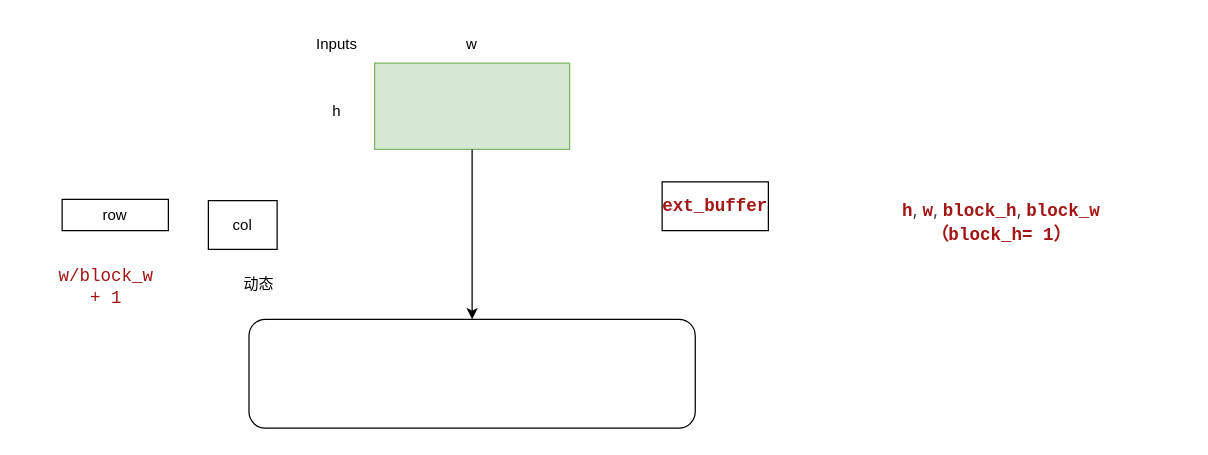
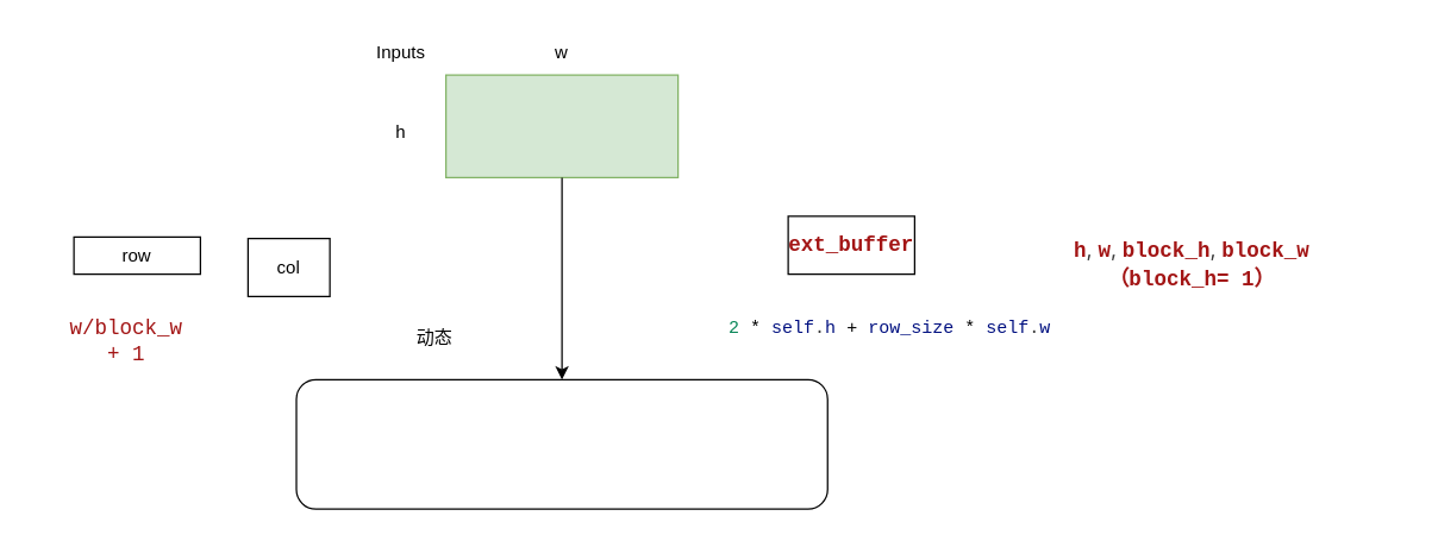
  <mxCell id="0" />
  <mxCell id="1" parent="0" />
  <mxCell id="2" value="" style="rounded=0;whiteSpace=wrap;html=1;fillColor=#d5e8d4;strokeColor=#82b366;" vertex="1" parent="1"><mxGeometry x="299" y="50" width="156" height="69" as="geometry" /></mxCell>
  <mxCell id="3" value="h" style="text;html=1;align=center;verticalAlign=middle;whiteSpace=wrap;rounded=0;" vertex="1" parent="1"><mxGeometry x="239" y="74" width="60" height="30" as="geometry" /></mxCell>
  <mxCell id="4" value="w" style="text;html=1;align=center;verticalAlign=middle;whiteSpace=wrap;rounded=0;" vertex="1" parent="1"><mxGeometry x="347" y="20" width="60" height="30" as="geometry" /></mxCell>
  <mxCell id="5" value="" style="rounded=1;whiteSpace=wrap;html=1;" vertex="1" parent="1"><mxGeometry x="198.5" y="255" width="357" height="87" as="geometry" /></mxCell>
  <mxCell id="6" value="Inputs" style="text;html=1;align=center;verticalAlign=middle;whiteSpace=wrap;rounded=0;" vertex="1" parent="1"><mxGeometry x="239" y="20" width="60" height="30" as="geometry" /></mxCell>
  <mxCell id="7" value="row" style="rounded=0;whiteSpace=wrap;html=1;" vertex="1" parent="1"><mxGeometry x="49" y="159" width="85" height="25" as="geometry" /></mxCell>
  <mxCell id="8" value="&lt;div&gt;&lt;span style=&quot;color: light-dark(rgb(163, 21, 21), rgb(255, 167, 167)); font-family: Menlo, Monaco, &amp;quot;Courier New&amp;quot;, monospace; font-size: 14px; text-wrap-mode: wrap; background-color: transparent;&quot;&gt;w/block_w + 1&lt;/span&gt;&lt;/div&gt;" style="text;html=1;align=center;verticalAlign=middle;resizable=0;points=[];autosize=1;strokeColor=none;fillColor=none;" vertex="1" parent="1"><mxGeometry x="20" y="214" width="128" height="29" as="geometry" /></mxCell>
  <mxCell id="9" value="&lt;strong style=&quot;color: rgb(59, 59, 59); font-family: -apple-system, &amp;quot;system-ui&amp;quot;, &amp;quot;Segoe WPC&amp;quot;, &amp;quot;Segoe UI&amp;quot;, system-ui, Ubuntu, &amp;quot;Droid Sans&amp;quot;, sans-serif; font-size: 14px; text-align: left;&quot;&gt;&lt;code style=&quot;color: rgb(163, 21, 21); font-family: Menlo, Monaco, &amp;quot;Courier New&amp;quot;, monospace; font-size: 1em; line-height: 1.357em;&quot;&gt;ext_buffer&lt;/code&gt;&lt;/strong&gt;" style="rounded=0;whiteSpace=wrap;html=1;" vertex="1" parent="1"><mxGeometry x="529" y="145" width="85" height="39" as="geometry" /></mxCell>
  <mxCell id="10" value="&lt;strong style=&quot;color: rgb(59, 59, 59); font-family: -apple-system, &amp;quot;system-ui&amp;quot;, &amp;quot;Segoe WPC&amp;quot;, &amp;quot;Segoe UI&amp;quot;, system-ui, Ubuntu, &amp;quot;Droid Sans&amp;quot;, sans-serif; font-size: 14px; text-align: left; text-wrap-mode: wrap;&quot;&gt;&lt;code style=&quot;color: rgb(163, 21, 21); font-family: Menlo, Monaco, &amp;quot;Courier New&amp;quot;, monospace; font-size: 1em; line-height: 1.357em;&quot;&gt;h&lt;/code&gt;&lt;/strong&gt;&lt;span style=&quot;color: rgb(59, 59, 59); font-family: -apple-system, &amp;quot;system-ui&amp;quot;, &amp;quot;Segoe WPC&amp;quot;, &amp;quot;Segoe UI&amp;quot;, system-ui, Ubuntu, &amp;quot;Droid Sans&amp;quot;, sans-serif; font-size: 14px; text-align: left; text-wrap-mode: wrap;&quot;&gt;,&amp;nbsp;&lt;/span&gt;&lt;strong style=&quot;color: rgb(59, 59, 59); font-family: -apple-system, &amp;quot;system-ui&amp;quot;, &amp;quot;Segoe WPC&amp;quot;, &amp;quot;Segoe UI&amp;quot;, system-ui, Ubuntu, &amp;quot;Droid Sans&amp;quot;, sans-serif; font-size: 14px; text-align: left; text-wrap-mode: wrap;&quot;&gt;&lt;code style=&quot;color: rgb(163, 21, 21); font-family: Menlo, Monaco, &amp;quot;Courier New&amp;quot;, monospace; font-size: 1em; line-height: 1.357em;&quot;&gt;w&lt;/code&gt;&lt;/strong&gt;&lt;span style=&quot;color: rgb(59, 59, 59); font-family: -apple-system, &amp;quot;system-ui&amp;quot;, &amp;quot;Segoe WPC&amp;quot;, &amp;quot;Segoe UI&amp;quot;, system-ui, Ubuntu, &amp;quot;Droid Sans&amp;quot;, sans-serif; font-size: 14px; text-align: left; text-wrap-mode: wrap;&quot;&gt;,&amp;nbsp;&lt;/span&gt;&lt;strong style=&quot;color: rgb(59, 59, 59); font-family: -apple-system, &amp;quot;system-ui&amp;quot;, &amp;quot;Segoe WPC&amp;quot;, &amp;quot;Segoe UI&amp;quot;, system-ui, Ubuntu, &amp;quot;Droid Sans&amp;quot;, sans-serif; font-size: 14px; text-align: left; text-wrap-mode: wrap;&quot;&gt;&lt;code style=&quot;color: rgb(163, 21, 21); font-family: Menlo, Monaco, &amp;quot;Courier New&amp;quot;, monospace; font-size: 1em; line-height: 1.357em;&quot;&gt;block_h&lt;/code&gt;&lt;/strong&gt;&lt;span style=&quot;color: rgb(59, 59, 59); font-family: -apple-system, &amp;quot;system-ui&amp;quot;, &amp;quot;Segoe WPC&amp;quot;, &amp;quot;Segoe UI&amp;quot;, system-ui, Ubuntu, &amp;quot;Droid Sans&amp;quot;, sans-serif; font-size: 14px; text-align: left; text-wrap-mode: wrap;&quot;&gt;,&amp;nbsp;&lt;/span&gt;&lt;strong style=&quot;color: rgb(59, 59, 59); font-family: -apple-system, &amp;quot;system-ui&amp;quot;, &amp;quot;Segoe WPC&amp;quot;, &amp;quot;Segoe UI&amp;quot;, system-ui, Ubuntu, &amp;quot;Droid Sans&amp;quot;, sans-serif; font-size: 14px; text-align: left; text-wrap-mode: wrap;&quot;&gt;&lt;code style=&quot;color: rgb(163, 21, 21); font-family: Menlo, Monaco, &amp;quot;Courier New&amp;quot;, monospace; font-size: 1em; line-height: 1.357em;&quot;&gt;block_w（block_h= 1）&lt;/code&gt;&lt;/strong&gt;" style="text;html=1;align=center;verticalAlign=middle;resizable=0;points=[];autosize=1;strokeColor=none;fillColor=none;" vertex="1" parent="1"><mxGeometry x="655" y="162" width="289" height="31" as="geometry" /></mxCell>
+ <mxCell id="11" value="&lt;div style=&quot;color: rgb(59, 59, 59); background-color: rgb(255, 255, 255); font-family: Menlo, Monaco, &amp;quot;Courier New&amp;quot;, monospace; line-height: 18px; white-space-collapse: preserve;&quot;&gt;&lt;span style=&quot;color: #098658;&quot;&gt;2&lt;/span&gt; &lt;span style=&quot;color: #000000;&quot;&gt;*&lt;/span&gt; &lt;span style=&quot;color: #001080;&quot;&gt;self&lt;/span&gt;.&lt;span style=&quot;color: #001080;&quot;&gt;h&lt;/span&gt; &lt;span style=&quot;color: #000000;&quot;&gt;+&lt;/span&gt; &lt;span style=&quot;color: #001080;&quot;&gt;row_size&lt;/span&gt; &lt;span style=&quot;color: #000000;&quot;&gt;*&lt;/span&gt; &lt;span style=&quot;color: #001080;&quot;&gt;self&lt;/span&gt;.&lt;span style=&quot;color: #001080;&quot;&gt;w&lt;/span&gt;&lt;/div&gt;" style="text;html=1;align=center;verticalAlign=middle;resizable=0;points=[];autosize=1;strokeColor=none;fillColor=none;" vertex="1" parent="1"><mxGeometry x="479" y="205" width="235" height="30" as="geometry" /></mxCell>
  <mxCell id="12" value="col" style="rounded=0;whiteSpace=wrap;html=1;" vertex="1" parent="1"><mxGeometry x="166" y="160" width="55" height="39" as="geometry" /></mxCell>
- <mxCell id="13" value="动态" style="text;html=1;align=center;verticalAlign=middle;resizable=0;points=[];autosize=1;strokeColor=none;fillColor=none;" vertex="1" parent="1"><mxGeometry x="185" y="214" width="42" height="26" as="geometry" /></mxCell>
+ <mxCell id="13" value="动态" style="text;html=1;align=center;verticalAlign=middle;resizable=0;points=[];autosize=1;strokeColor=none;fillColor=none;" vertex="1" parent="1"><mxGeometry x="270" y="214" width="42" height="26" as="geometry" /></mxCell>
  <mxCell id="14" value="" style="endArrow=classic;html=1;rounded=0;exitX=0.5;exitY=1;exitDx=0;exitDy=0;entryX=0.5;entryY=0;entryDx=0;entryDy=0;" edge="1" parent="1" source="2" target="5"><mxGeometry width="50" height="50" relative="1" as="geometry"><mxPoint x="399" y="479" as="sourcePoint" /><mxPoint x="449" y="429" as="targetPoint" /></mxGeometry></mxCell>
